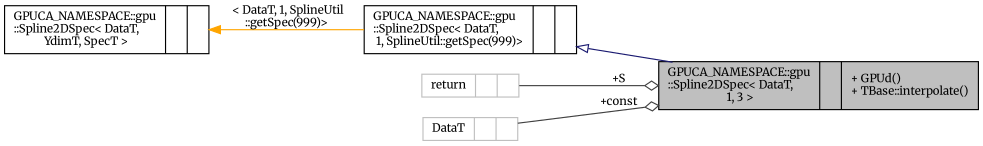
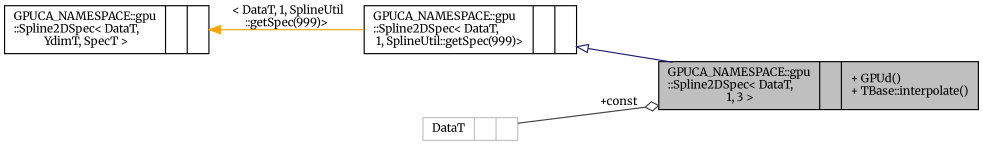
  digraph {
    rankdir=LR
    fontname=Merriweather
    node [color=black fontname=Merriweather fontsize=10 shape=record]
    edge [color=grey25 fontname=Merriweather fontsize=10 labelfontname=Helvetica labelfontsize=10 style=solid]
    n1 [fillcolor=grey75 fontcolor=black height=0.2 label="{GPUCA_NAMESPACE::gpu\l::Spline2DSpec\< DataT,\l 1, 3 \>\n||+ GPUd()\l+ TBase::interpolate()\l}" style=filled width=0.4]
    n2 [height=0.2 label="{GPUCA_NAMESPACE::gpu\l::Spline2DSpec\< DataT,\l 1, SplineUtil::getSpec(999)\>\n||}" width=0.4]
    n3 [height=0.2 label="{GPUCA_NAMESPACE::gpu\l::Spline2DSpec\< DataT,\l YdimT, SpecT \>\n||}" width=0.4]
-   n4 [color=grey75 height=0.2 label="{return\n||}" width=0.4]
    n5 [color=grey75 height=0.2 label="{DataT\n||}" width=0.4]
    n2 -> n1 [arrowtail=onormal color=midnightblue dir=back]
    n3 -> n2 [color=orange dir=back label=" \< DataT, 1, SplineUtil\l::getSpec(999)\>"]
-   n4 -> n1 [arrowhead=odiamond label=" +S"]
    n5 -> n1 [arrowhead=odiamond label=" +const"]
  }
